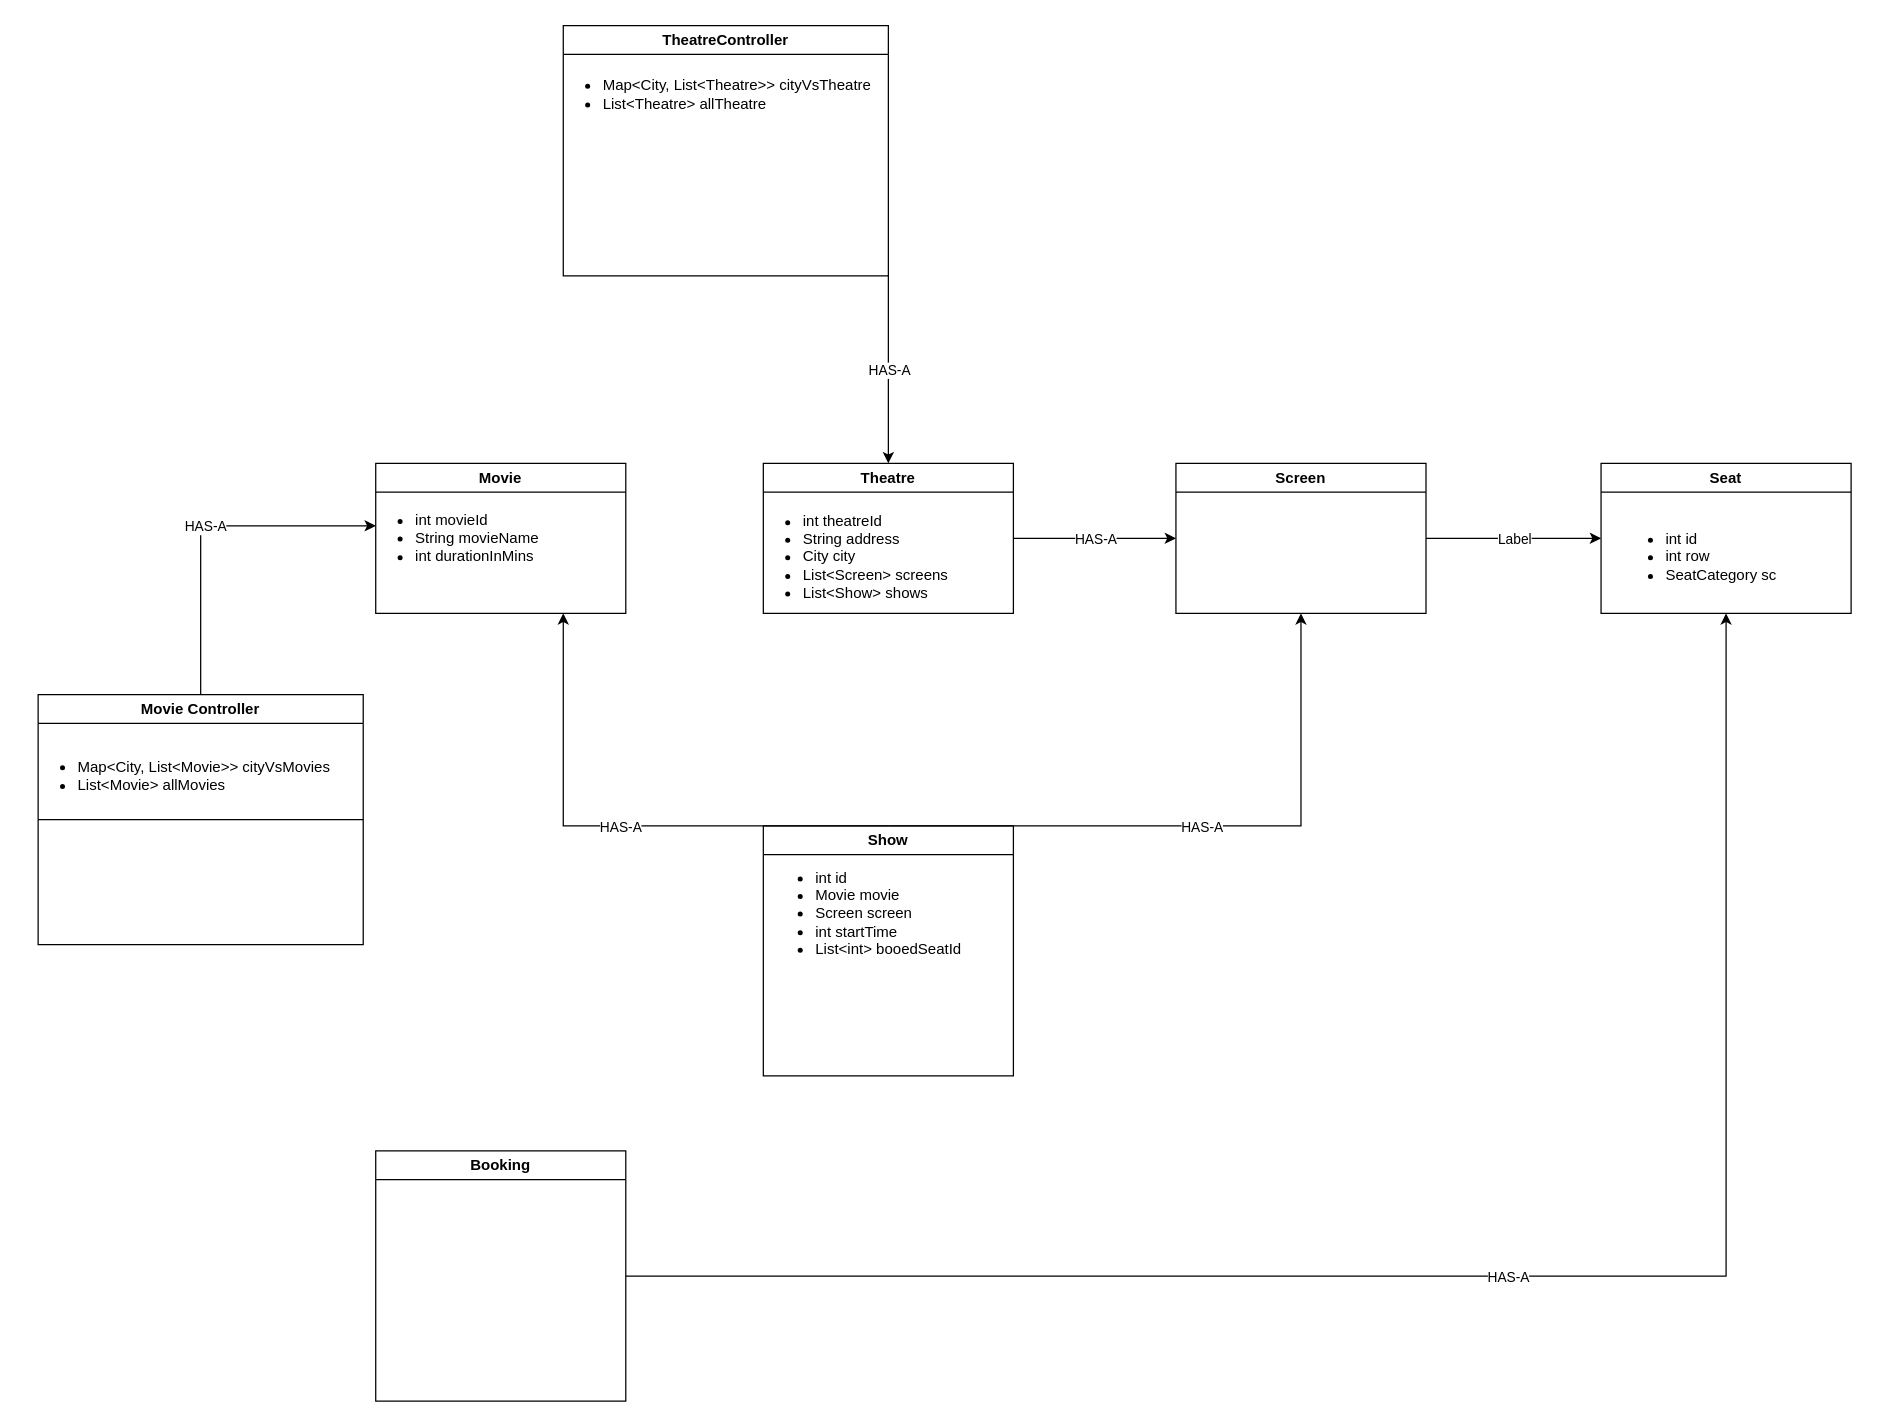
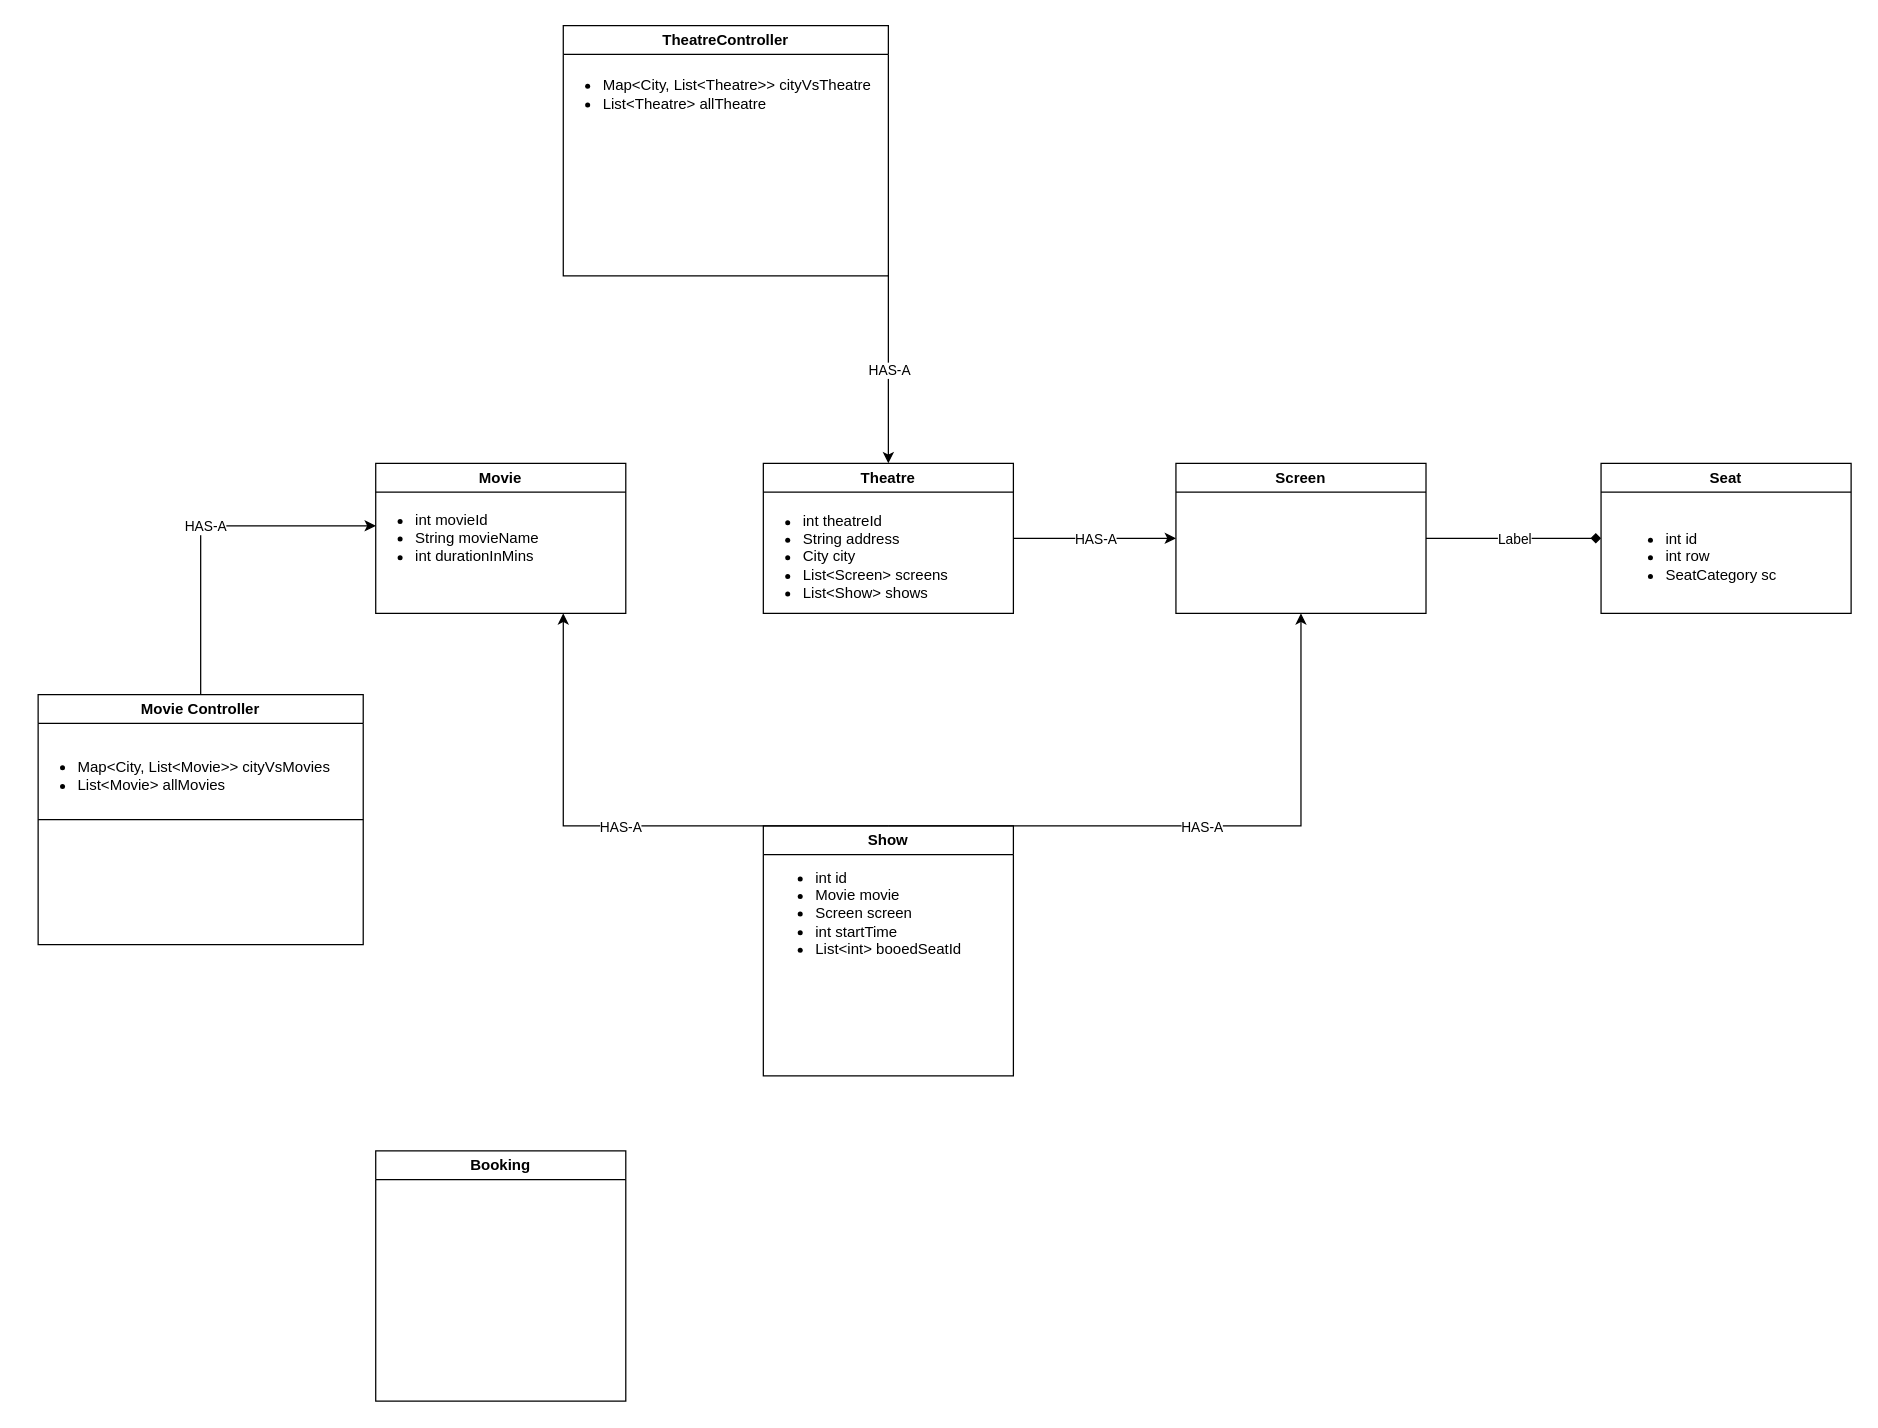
  <mxCell id="0" />
  <mxCell id="1" parent="0" />
  <mxCell id="2" value="Movie" style="swimlane;whiteSpace=wrap;html=1;" parent="1" vertex="1"><mxGeometry x="300" y="370" width="200" height="120" as="geometry" /></mxCell>
  <mxCell id="3" value="&lt;ul&gt;&lt;li&gt;int movieId&lt;/li&gt;&lt;li&gt;String movieName&lt;/li&gt;&lt;li&gt;int durationInMins&lt;/li&gt;&lt;/ul&gt;" style="text;html=1;align=left;verticalAlign=middle;resizable=0;points=[];autosize=1;strokeColor=none;fillColor=none;" parent="2" vertex="1"><mxGeometry x="-10" y="20" width="160" height="80" as="geometry" /></mxCell>
  <mxCell id="4" value="Movie Controller" style="swimlane;whiteSpace=wrap;html=1;" parent="1" vertex="1"><mxGeometry x="30" y="555" width="260" height="200" as="geometry" /></mxCell>
  <mxCell id="5" value="&lt;ul&gt;&lt;li&gt;Map&amp;lt;City, List&amp;lt;Movie&amp;gt;&amp;gt; cityVsMovies&lt;/li&gt;&lt;li&gt;List&amp;lt;Movie&amp;gt; allMovies&lt;/li&gt;&lt;/ul&gt;" style="text;html=1;align=left;verticalAlign=middle;resizable=0;points=[];autosize=1;strokeColor=none;fillColor=none;" parent="4" vertex="1"><mxGeometry x="-10" y="30" width="270" height="70" as="geometry" /></mxCell>
  <mxCell id="6" value="" style="endArrow=none;html=1;rounded=0;entryX=1;entryY=0.5;entryDx=0;entryDy=0;exitX=0;exitY=0.5;exitDx=0;exitDy=0;" parent="1" source="4" target="4" edge="1"><mxGeometry width="50" height="50" relative="1" as="geometry"><mxPoint x="-410" y="705" as="sourcePoint" /><mxPoint x="-360" y="655" as="targetPoint" /></mxGeometry></mxCell>
  <mxCell id="7" value="" style="endArrow=classic;html=1;rounded=0;entryX=0.063;entryY=0.375;entryDx=0;entryDy=0;entryPerimeter=0;exitX=0.5;exitY=0;exitDx=0;exitDy=0;" parent="1" source="4" target="3" edge="1"><mxGeometry relative="1" as="geometry"><mxPoint x="40" y="500" as="sourcePoint" /><mxPoint x="140" y="500" as="targetPoint" /><Array as="points"><mxPoint x="160" y="420" /></Array></mxGeometry></mxCell>
  <mxCell id="8" value="HAS-A" style="edgeLabel;resizable=0;html=1;;align=center;verticalAlign=middle;" parent="7" connectable="0" vertex="1"><mxGeometry relative="1" as="geometry" /></mxCell>
  <mxCell id="9" value="Theatre" style="swimlane;whiteSpace=wrap;html=1;" parent="1" vertex="1"><mxGeometry x="610" y="370" width="200" height="120" as="geometry" /></mxCell>
  <mxCell id="10" value="&lt;ul&gt;&lt;li&gt;int theatreId&lt;/li&gt;&lt;li&gt;String address&lt;/li&gt;&lt;li&gt;City city&lt;/li&gt;&lt;li&gt;List&amp;lt;Screen&amp;gt; screens&lt;/li&gt;&lt;li&gt;List&amp;lt;Show&amp;gt; shows&lt;/li&gt;&lt;/ul&gt;" style="text;html=1;align=left;verticalAlign=middle;resizable=0;points=[];autosize=1;strokeColor=none;fillColor=none;" parent="9" vertex="1"><mxGeometry x="-10" y="20" width="180" height="110" as="geometry" /></mxCell>
  <mxCell id="11" value="Screen" style="swimlane;whiteSpace=wrap;html=1;" parent="1" vertex="1"><mxGeometry x="940" y="370" width="200" height="120" as="geometry" /></mxCell>
  <mxCell id="12" value="Show" style="swimlane;whiteSpace=wrap;html=1;" parent="1" vertex="1"><mxGeometry x="610" y="660" width="200" height="200" as="geometry" /></mxCell>
  <mxCell id="13" value="&lt;ul&gt;&lt;li&gt;int id&lt;/li&gt;&lt;li&gt;Movie movie&lt;/li&gt;&lt;li&gt;Screen screen&lt;/li&gt;&lt;li&gt;int startTime&lt;/li&gt;&lt;li&gt;List&amp;lt;int&amp;gt; booedSeatId&lt;/li&gt;&lt;/ul&gt;" style="text;html=1;align=left;verticalAlign=middle;resizable=0;points=[];autosize=1;strokeColor=none;fillColor=none;" parent="12" vertex="1"><mxGeometry y="15" width="180" height="110" as="geometry" /></mxCell>
  <mxCell id="14" value="" style="endArrow=classic;html=1;rounded=0;entryX=0.5;entryY=1;entryDx=0;entryDy=0;exitX=0.5;exitY=0;exitDx=0;exitDy=0;" parent="1" source="12" target="11" edge="1"><mxGeometry relative="1" as="geometry"><mxPoint x="910" y="660" as="sourcePoint" /><mxPoint x="1010" y="660" as="targetPoint" /><Array as="points"><mxPoint x="1040" y="660" /></Array></mxGeometry></mxCell>
  <mxCell id="15" value="HAS-A" style="edgeLabel;resizable=0;html=1;;align=center;verticalAlign=middle;" parent="14" connectable="0" vertex="1"><mxGeometry relative="1" as="geometry" /></mxCell>
  <mxCell id="16" value="" style="endArrow=classic;html=1;rounded=0;entryX=0.75;entryY=1;entryDx=0;entryDy=0;exitX=0.5;exitY=0;exitDx=0;exitDy=0;" parent="1" source="12" target="2" edge="1"><mxGeometry relative="1" as="geometry"><mxPoint x="480" y="650" as="sourcePoint" /><mxPoint x="580" y="650" as="targetPoint" /><Array as="points"><mxPoint x="450" y="660" /></Array></mxGeometry></mxCell>
  <mxCell id="17" value="HAS-A" style="edgeLabel;resizable=0;html=1;;align=center;verticalAlign=middle;" parent="16" connectable="0" vertex="1"><mxGeometry relative="1" as="geometry" /></mxCell>
  <mxCell id="18" value="Seat" style="swimlane;whiteSpace=wrap;html=1;" parent="1" vertex="1"><mxGeometry x="1280" y="370" width="200" height="120" as="geometry" /></mxCell>
  <mxCell id="19" value="&lt;ul&gt;&lt;li&gt;int id&lt;/li&gt;&lt;li&gt;int row&lt;/li&gt;&lt;li&gt;SeatCategory sc&lt;/li&gt;&lt;/ul&gt;" style="text;html=1;align=left;verticalAlign=middle;resizable=0;points=[];autosize=1;strokeColor=none;fillColor=none;" parent="18" vertex="1"><mxGeometry x="10" y="35" width="150" height="80" as="geometry" /></mxCell>
- <mxCell id="20" value="" style="endArrow=classic;html=1;rounded=0;entryX=0;entryY=0.5;entryDx=0;entryDy=0;exitX=1;exitY=0.5;exitDx=0;exitDy=0;" parent="1" source="11" target="18" edge="1"><mxGeometry relative="1" as="geometry"><mxPoint x="1170" y="500" as="sourcePoint" /><mxPoint x="1240" y="440" as="targetPoint" /></mxGeometry></mxCell>
+ <mxCell id="20" value="" style="endArrow=diamond;html=1;rounded=0;entryX=0;entryY=0.5;entryDx=0;entryDy=0;exitX=1;exitY=0.5;exitDx=0;exitDy=0;" parent="1" source="11" target="18" edge="1"><mxGeometry relative="1" as="geometry"><mxPoint x="1170" y="500" as="sourcePoint" /><mxPoint x="1240" y="440" as="targetPoint" /></mxGeometry></mxCell>
  <mxCell id="21" value="Label" style="edgeLabel;resizable=0;html=1;;align=center;verticalAlign=middle;" parent="20" connectable="0" vertex="1"><mxGeometry relative="1" as="geometry" /></mxCell>
  <mxCell id="22" value="" style="endArrow=classic;html=1;rounded=0;entryX=0;entryY=0.5;entryDx=0;entryDy=0;exitX=1;exitY=0.5;exitDx=0;exitDy=0;" parent="1" source="9" target="11" edge="1"><mxGeometry relative="1" as="geometry"><mxPoint x="880" y="530" as="sourcePoint" /><mxPoint x="910" y="440" as="targetPoint" /></mxGeometry></mxCell>
  <mxCell id="23" value="HAS-A" style="edgeLabel;resizable=0;html=1;;align=center;verticalAlign=middle;" parent="22" connectable="0" vertex="1"><mxGeometry relative="1" as="geometry" /></mxCell>
  <mxCell id="24" value="TheatreController" style="swimlane;whiteSpace=wrap;html=1;" parent="1" vertex="1"><mxGeometry x="450" y="20" width="260" height="200" as="geometry" /></mxCell>
  <mxCell id="25" value="&lt;ul&gt;&lt;li&gt;Map&amp;lt;City, List&amp;lt;Theatre&amp;gt;&amp;gt; cityVsTheatre&lt;/li&gt;&lt;li&gt;List&amp;lt;Theatre&amp;gt; allTheatre&lt;/li&gt;&lt;/ul&gt;" style="text;html=1;align=left;verticalAlign=middle;resizable=0;points=[];autosize=1;strokeColor=none;fillColor=none;" parent="1" vertex="1"><mxGeometry x="440" y="40" width="280" height="70" as="geometry" /></mxCell>
  <mxCell id="26" value="" style="endArrow=classic;html=1;rounded=0;entryX=0.5;entryY=0;entryDx=0;entryDy=0;exitX=1;exitY=1;exitDx=0;exitDy=0;" parent="1" source="24" target="9" edge="1"><mxGeometry relative="1" as="geometry"><mxPoint x="590" y="300" as="sourcePoint" /><mxPoint x="750" y="360" as="targetPoint" /><Array as="points"><mxPoint x="710" y="300" /></Array></mxGeometry></mxCell>
  <mxCell id="27" value="HAS-A" style="edgeLabel;resizable=0;html=1;;align=center;verticalAlign=middle;" parent="26" connectable="0" vertex="1"><mxGeometry relative="1" as="geometry" /></mxCell>
  <mxCell id="28" value="Booking" style="swimlane;whiteSpace=wrap;html=1;" parent="1" vertex="1"><mxGeometry x="300" y="920" width="200" height="200" as="geometry" /></mxCell>
- <mxCell id="29" value="" style="endArrow=classic;html=1;rounded=0;exitX=1;exitY=0.5;exitDx=0;exitDy=0;entryX=0.5;entryY=1;entryDx=0;entryDy=0;" parent="1" source="28" target="18" edge="1"><mxGeometry relative="1" as="geometry"><mxPoint x="540" y="1040" as="sourcePoint" /><mxPoint x="640" y="1040" as="targetPoint" /><Array as="points"><mxPoint x="1380" y="1020" /></Array></mxGeometry></mxCell>
- <mxCell id="30" value="HAS-A" style="edgeLabel;resizable=0;html=1;;align=center;verticalAlign=middle;" parent="29" connectable="0" vertex="1"><mxGeometry relative="1" as="geometry" /></mxCell>
